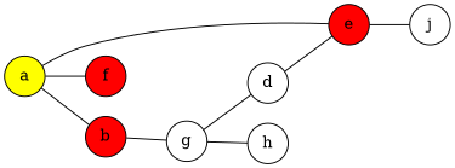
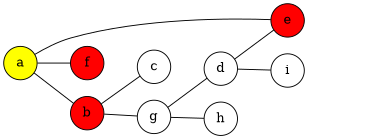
  graph {
    rankdir=LR
    node [shape=circle]
    f [fillcolor="#ff0000" style=filled]
    e [fillcolor="#ff0000" style=filled]
    a [fillcolor="#ffff00" style=filled]
-   j
    b [fillcolor="#ff0000" style=filled]
+   c
    g
    d
    h
+   i
    e -- a
-   e -- j
    a -- f
    a -- b
+   b -- c
    b -- g
    g -- d
    g -- h
    d -- e
+   d -- i
  }
